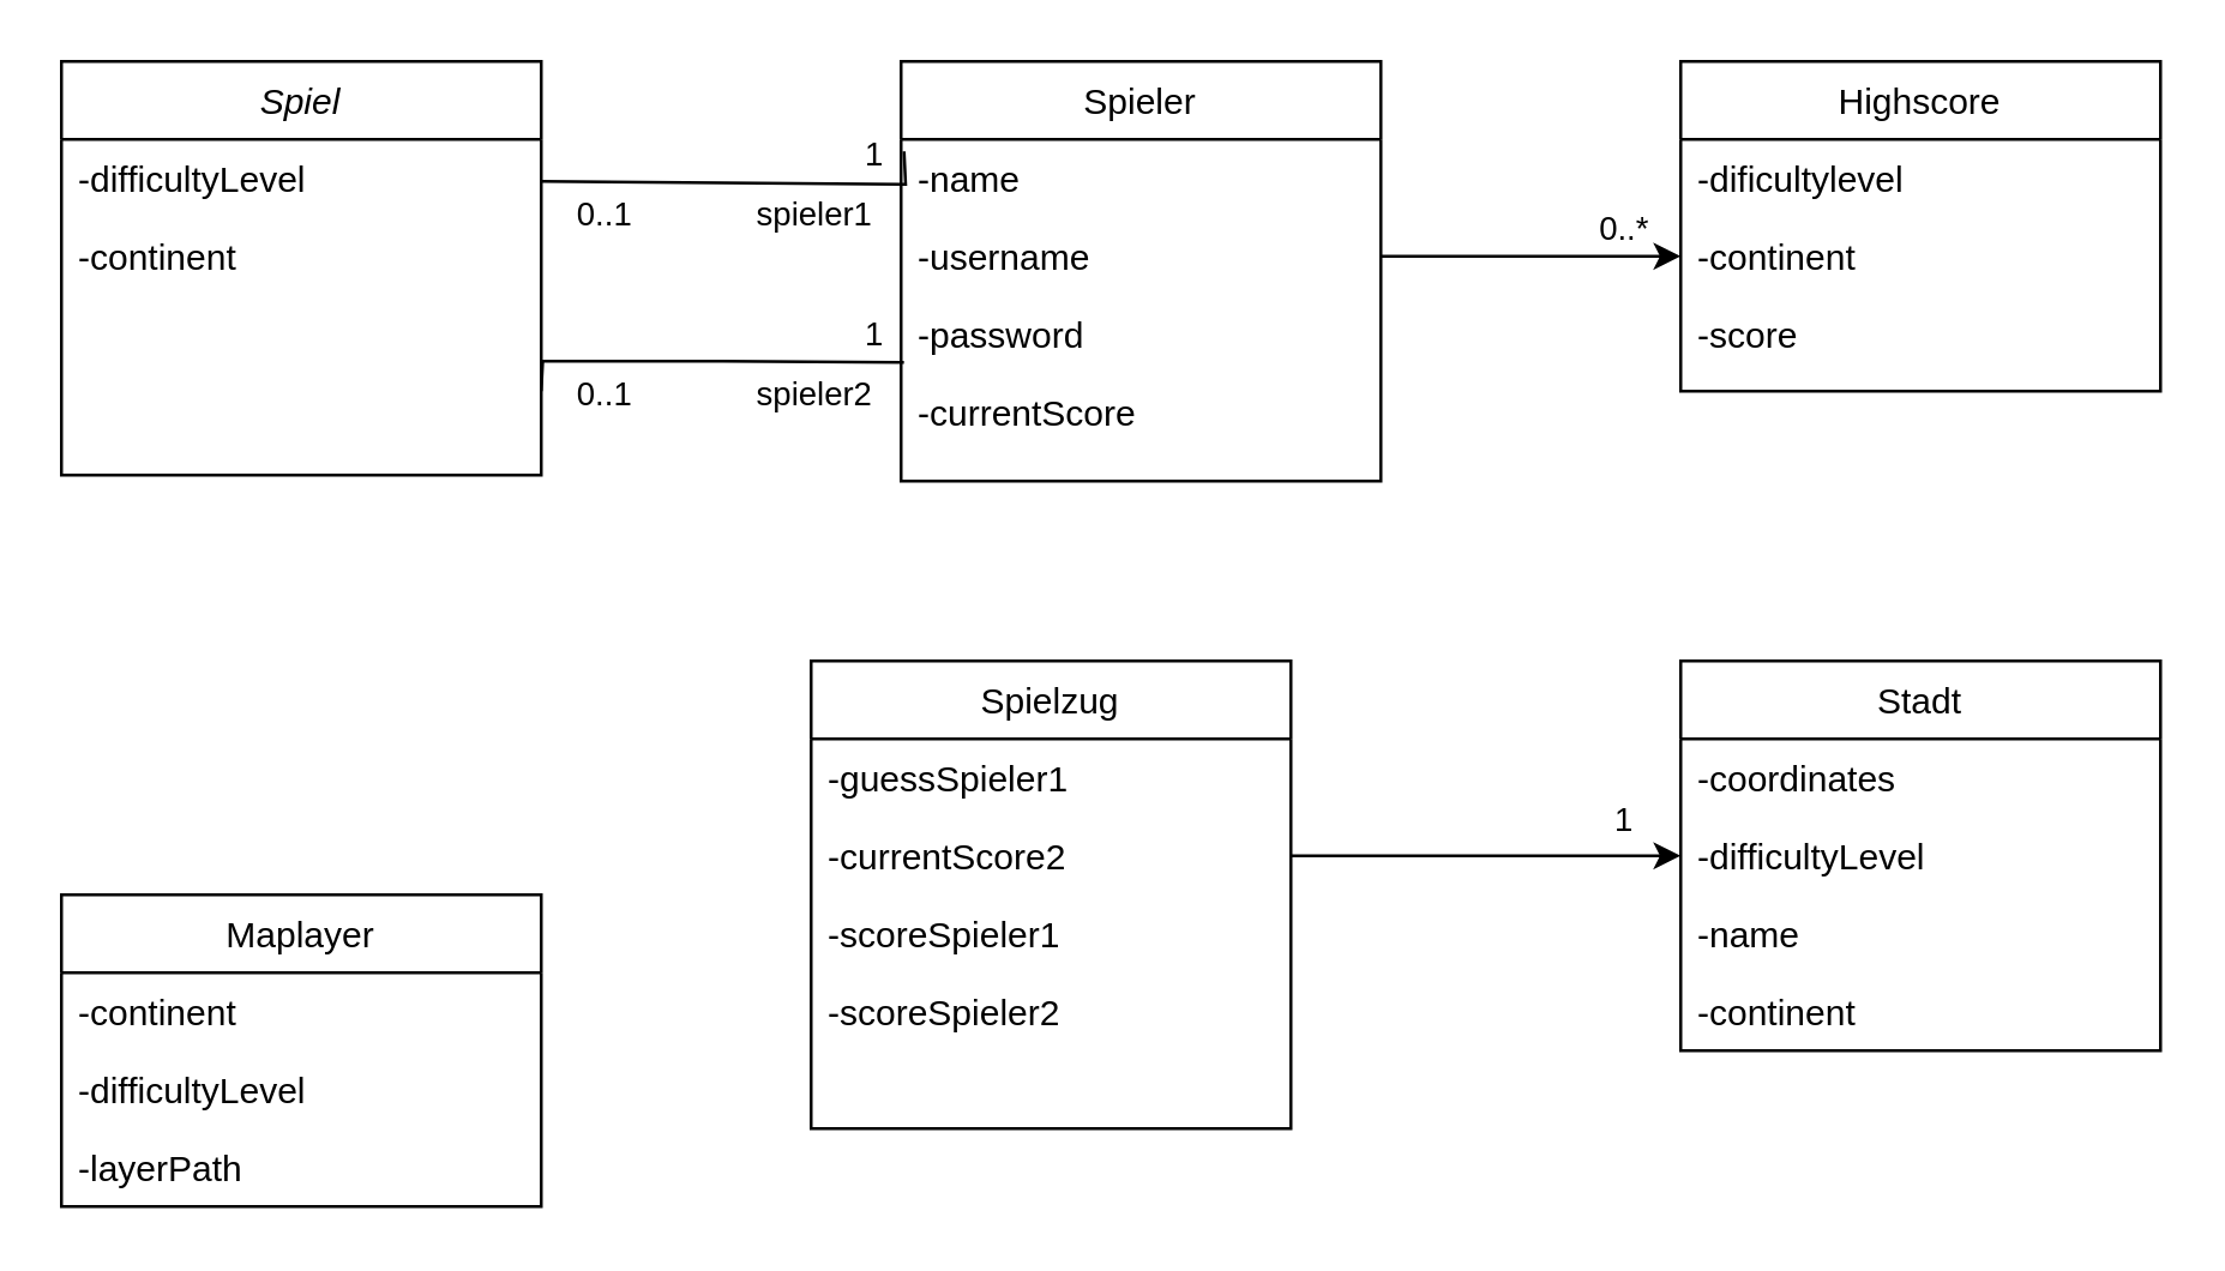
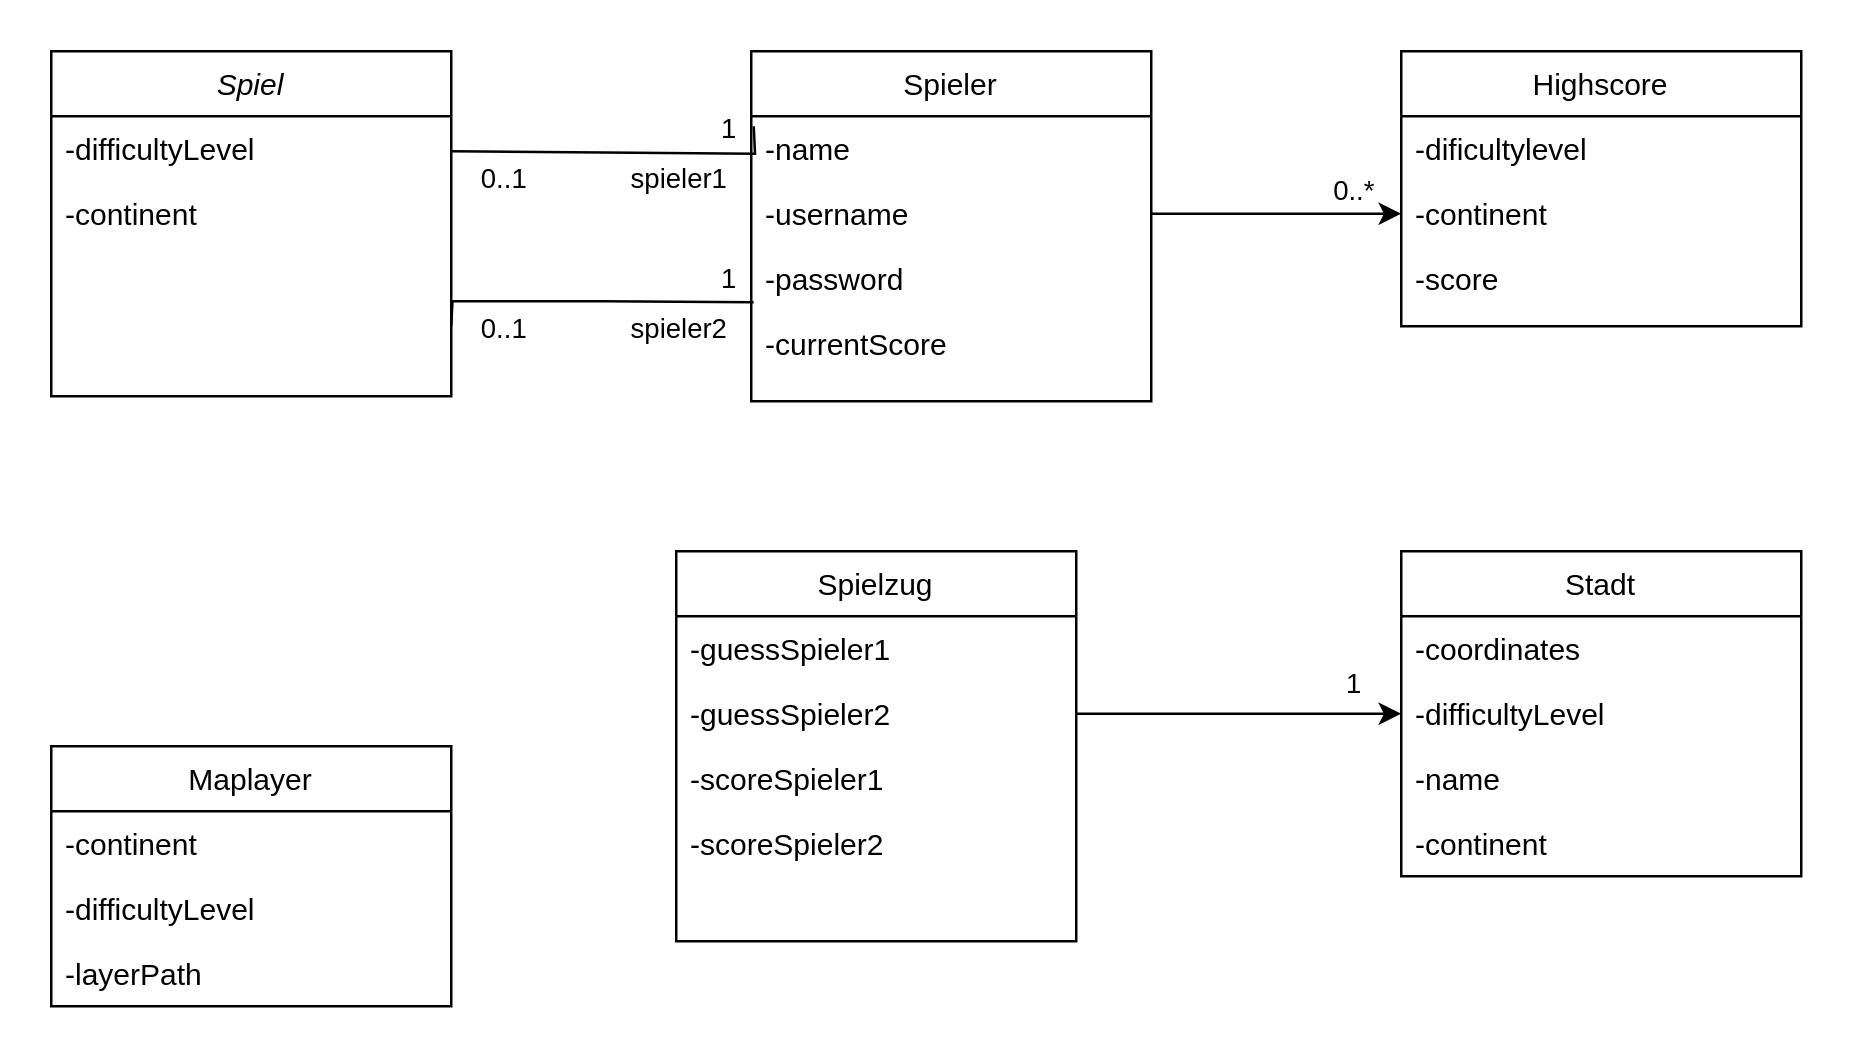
  <mxCell id="0" />
  <mxCell id="1" parent="0" />
  <mxCell id="2" value="Spiel" style="swimlane;fontStyle=2;align=center;verticalAlign=top;childLayout=stackLayout;horizontal=1;startSize=26;horizontalStack=0;resizeParent=1;resizeLast=0;collapsible=1;marginBottom=0;rounded=0;shadow=0;strokeWidth=1;" parent="1" vertex="1"><mxGeometry x="20" y="20" width="160" height="138" as="geometry"><mxRectangle x="230" y="140" width="160" height="26" as="alternateBounds" /></mxGeometry></mxCell>
  <mxCell id="3" value="-difficultyLevel" style="text;align=left;verticalAlign=top;spacingLeft=4;spacingRight=4;overflow=hidden;rotatable=0;points=[[0,0.5],[1,0.5]];portConstraint=eastwest;rounded=0;shadow=0;html=0;" parent="2" vertex="1"><mxGeometry y="26" width="160" height="26" as="geometry" /></mxCell>
  <mxCell id="4" value="-continent" style="text;align=left;verticalAlign=top;spacingLeft=4;spacingRight=4;overflow=hidden;rotatable=0;points=[[0,0.5],[1,0.5]];portConstraint=eastwest;rounded=0;shadow=0;html=0;" parent="2" vertex="1"><mxGeometry y="52" width="160" height="26" as="geometry" /></mxCell>
  <mxCell id="5" value="Spielzug" style="swimlane;fontStyle=0;align=center;verticalAlign=top;childLayout=stackLayout;horizontal=1;startSize=26;horizontalStack=0;resizeParent=1;resizeLast=0;collapsible=1;marginBottom=0;rounded=0;shadow=0;strokeWidth=1;" parent="1" vertex="1"><mxGeometry x="270" y="220" width="160" height="156" as="geometry"><mxRectangle x="130" y="380" width="160" height="26" as="alternateBounds" /></mxGeometry></mxCell>
  <mxCell id="6" value="-guessSpieler1" style="text;align=left;verticalAlign=top;spacingLeft=4;spacingRight=4;overflow=hidden;rotatable=0;points=[[0,0.5],[1,0.5]];portConstraint=eastwest;rounded=0;shadow=0;html=0;" parent="5" vertex="1"><mxGeometry y="26" width="160" height="26" as="geometry" /></mxCell>
- <mxCell id="7" value="-currentScore2" style="text;align=left;verticalAlign=top;spacingLeft=4;spacingRight=4;overflow=hidden;rotatable=0;points=[[0,0.5],[1,0.5]];portConstraint=eastwest;rounded=0;shadow=0;html=0;" parent="5" vertex="1"><mxGeometry y="52" width="160" height="26" as="geometry" /></mxCell>
+ <mxCell id="7" value="-guessSpieler2" style="text;align=left;verticalAlign=top;spacingLeft=4;spacingRight=4;overflow=hidden;rotatable=0;points=[[0,0.5],[1,0.5]];portConstraint=eastwest;rounded=0;shadow=0;html=0;" parent="5" vertex="1"><mxGeometry y="52" width="160" height="26" as="geometry" /></mxCell>
  <mxCell id="8" value="-scoreSpieler1" style="text;align=left;verticalAlign=top;spacingLeft=4;spacingRight=4;overflow=hidden;rotatable=0;points=[[0,0.5],[1,0.5]];portConstraint=eastwest;rounded=0;shadow=0;html=0;" parent="5" vertex="1"><mxGeometry y="78" width="160" height="26" as="geometry" /></mxCell>
  <mxCell id="9" value="-scoreSpieler2" style="text;align=left;verticalAlign=top;spacingLeft=4;spacingRight=4;overflow=hidden;rotatable=0;points=[[0,0.5],[1,0.5]];portConstraint=eastwest;rounded=0;shadow=0;html=0;" parent="5" vertex="1"><mxGeometry y="104" width="160" height="26" as="geometry" /></mxCell>
  <mxCell id="10" value="Stadt" style="swimlane;fontStyle=0;align=center;verticalAlign=top;childLayout=stackLayout;horizontal=1;startSize=26;horizontalStack=0;resizeParent=1;resizeLast=0;collapsible=1;marginBottom=0;rounded=0;shadow=0;strokeWidth=1;" parent="1" vertex="1"><mxGeometry x="560" y="220" width="160" height="130" as="geometry"><mxRectangle x="340" y="380" width="170" height="26" as="alternateBounds" /></mxGeometry></mxCell>
  <mxCell id="11" value="-coordinates" style="text;align=left;verticalAlign=top;spacingLeft=4;spacingRight=4;overflow=hidden;rotatable=0;points=[[0,0.5],[1,0.5]];portConstraint=eastwest;" parent="10" vertex="1"><mxGeometry y="26" width="160" height="26" as="geometry" /></mxCell>
  <mxCell id="12" value="-difficultyLevel" style="text;align=left;verticalAlign=top;spacingLeft=4;spacingRight=4;overflow=hidden;rotatable=0;points=[[0,0.5],[1,0.5]];portConstraint=eastwest;" parent="10" vertex="1"><mxGeometry y="52" width="160" height="26" as="geometry" /></mxCell>
  <mxCell id="13" value="-name" style="text;align=left;verticalAlign=top;spacingLeft=4;spacingRight=4;overflow=hidden;rotatable=0;points=[[0,0.5],[1,0.5]];portConstraint=eastwest;" vertex="1" parent="10"><mxGeometry y="78" width="160" height="26" as="geometry" /></mxCell>
  <mxCell id="14" value="-continent" style="text;align=left;verticalAlign=top;spacingLeft=4;spacingRight=4;overflow=hidden;rotatable=0;points=[[0,0.5],[1,0.5]];portConstraint=eastwest;" parent="10" vertex="1"><mxGeometry y="104" width="160" height="26" as="geometry" /></mxCell>
  <mxCell id="15" value="Spieler" style="swimlane;fontStyle=0;align=center;verticalAlign=top;childLayout=stackLayout;horizontal=1;startSize=26;horizontalStack=0;resizeParent=1;resizeLast=0;collapsible=1;marginBottom=0;rounded=0;shadow=0;strokeWidth=1;" parent="1" vertex="1"><mxGeometry x="300" y="20" width="160" height="140" as="geometry"><mxRectangle x="550" y="140" width="160" height="26" as="alternateBounds" /></mxGeometry></mxCell>
  <mxCell id="16" value="-name" style="text;align=left;verticalAlign=top;spacingLeft=4;spacingRight=4;overflow=hidden;rotatable=0;points=[[0,0.5],[1,0.5]];portConstraint=eastwest;" parent="15" vertex="1"><mxGeometry y="26" width="160" height="26" as="geometry" /></mxCell>
  <mxCell id="17" value="-username" style="text;align=left;verticalAlign=top;spacingLeft=4;spacingRight=4;overflow=hidden;rotatable=0;points=[[0,0.5],[1,0.5]];portConstraint=eastwest;rounded=0;shadow=0;html=0;" parent="15" vertex="1"><mxGeometry y="52" width="160" height="26" as="geometry" /></mxCell>
  <mxCell id="18" value="-password" style="text;align=left;verticalAlign=top;spacingLeft=4;spacingRight=4;overflow=hidden;rotatable=0;points=[[0,0.5],[1,0.5]];portConstraint=eastwest;rounded=0;shadow=0;html=0;" parent="15" vertex="1"><mxGeometry y="78" width="160" height="26" as="geometry" /></mxCell>
  <mxCell id="19" value="-currentScore" style="text;align=left;verticalAlign=top;spacingLeft=4;spacingRight=4;overflow=hidden;rotatable=0;points=[[0,0.5],[1,0.5]];portConstraint=eastwest;rounded=0;shadow=0;html=0;" parent="15" vertex="1"><mxGeometry y="104" width="160" height="26" as="geometry" /></mxCell>
  <mxCell id="20" value="Highscore" style="swimlane;fontStyle=0;align=center;verticalAlign=top;childLayout=stackLayout;horizontal=1;startSize=26;horizontalStack=0;resizeParent=1;resizeLast=0;collapsible=1;marginBottom=0;rounded=0;shadow=0;strokeWidth=1;" parent="1" vertex="1"><mxGeometry x="560" y="20" width="160" height="110" as="geometry"><mxRectangle x="550" y="140" width="160" height="26" as="alternateBounds" /></mxGeometry></mxCell>
  <mxCell id="21" value="-dificultylevel" style="text;align=left;verticalAlign=top;spacingLeft=4;spacingRight=4;overflow=hidden;rotatable=0;points=[[0,0.5],[1,0.5]];portConstraint=eastwest;rounded=0;shadow=0;html=0;" parent="20" vertex="1"><mxGeometry y="26" width="160" height="26" as="geometry" /></mxCell>
  <mxCell id="22" value="-continent" style="text;align=left;verticalAlign=top;spacingLeft=4;spacingRight=4;overflow=hidden;rotatable=0;points=[[0,0.5],[1,0.5]];portConstraint=eastwest;rounded=0;shadow=0;html=0;" parent="20" vertex="1"><mxGeometry y="52" width="160" height="26" as="geometry" /></mxCell>
  <mxCell id="23" value="-score" style="text;align=left;verticalAlign=top;spacingLeft=4;spacingRight=4;overflow=hidden;rotatable=0;points=[[0,0.5],[1,0.5]];portConstraint=eastwest;rounded=0;shadow=0;html=0;" parent="20" vertex="1"><mxGeometry y="78" width="160" height="26" as="geometry" /></mxCell>
  <mxCell id="24" value="Maplayer" style="swimlane;fontStyle=0;align=center;verticalAlign=top;childLayout=stackLayout;horizontal=1;startSize=26;horizontalStack=0;resizeParent=1;resizeLast=0;collapsible=1;marginBottom=0;rounded=0;shadow=0;strokeWidth=1;" parent="1" vertex="1"><mxGeometry x="20" y="298" width="160" height="104" as="geometry"><mxRectangle x="340" y="380" width="170" height="26" as="alternateBounds" /></mxGeometry></mxCell>
  <mxCell id="25" value="-continent" style="text;align=left;verticalAlign=top;spacingLeft=4;spacingRight=4;overflow=hidden;rotatable=0;points=[[0,0.5],[1,0.5]];portConstraint=eastwest;" parent="24" vertex="1"><mxGeometry y="26" width="160" height="26" as="geometry" /></mxCell>
  <mxCell id="26" value="-difficultyLevel" style="text;align=left;verticalAlign=top;spacingLeft=4;spacingRight=4;overflow=hidden;rotatable=0;points=[[0,0.5],[1,0.5]];portConstraint=eastwest;" parent="24" vertex="1"><mxGeometry y="52" width="160" height="26" as="geometry" /></mxCell>
  <mxCell id="27" value="-layerPath" style="text;align=left;verticalAlign=top;spacingLeft=4;spacingRight=4;overflow=hidden;rotatable=0;points=[[0,0.5],[1,0.5]];portConstraint=eastwest;" parent="24" vertex="1"><mxGeometry y="78" width="160" height="26" as="geometry" /></mxCell>
  <mxCell id="28" style="edgeStyle=orthogonalEdgeStyle;rounded=0;orthogonalLoop=1;jettySize=auto;html=1;entryX=0;entryY=0.5;entryDx=0;entryDy=0;" parent="1" source="7" target="12" edge="1"><mxGeometry relative="1" as="geometry" /></mxCell>
  <mxCell id="29" value="1" style="edgeLabel;html=1;align=center;verticalAlign=middle;resizable=0;points=[];" parent="28" vertex="1" connectable="0"><mxGeometry x="0.472" y="2" relative="1" as="geometry"><mxPoint x="14" y="-11" as="offset" /></mxGeometry></mxCell>
  <mxCell id="30" style="edgeStyle=orthogonalEdgeStyle;rounded=0;orthogonalLoop=1;jettySize=auto;html=1;entryX=0;entryY=0.5;entryDx=0;entryDy=0;" parent="1" source="17" target="22" edge="1"><mxGeometry relative="1" as="geometry" /></mxCell>
  <mxCell id="31" value="0..*" style="edgeLabel;html=1;align=center;verticalAlign=middle;resizable=0;points=[];" parent="30" vertex="1" connectable="0"><mxGeometry x="0.531" y="2" relative="1" as="geometry"><mxPoint x="3" y="-8" as="offset" /></mxGeometry></mxCell>
  <mxCell id="32" value="" style="endArrow=none;html=1;edgeStyle=orthogonalEdgeStyle;rounded=0;entryX=0.006;entryY=0.862;entryDx=0;entryDy=0;entryPerimeter=0;" parent="1" target="18" edge="1"><mxGeometry relative="1" as="geometry"><mxPoint x="180" y="130" as="sourcePoint" /><mxPoint x="290" y="100" as="targetPoint" /></mxGeometry></mxCell>
  <mxCell id="33" value="1" style="edgeLabel;html=1;align=center;verticalAlign=middle;resizable=0;points=[];" parent="32" vertex="1" connectable="0"><mxGeometry x="-0.967" y="2" relative="1" as="geometry"><mxPoint x="112" y="-17" as="offset" /></mxGeometry></mxCell>
  <mxCell id="34" value="0..1" style="edgeLabel;html=1;align=center;verticalAlign=middle;resizable=0;points=[];" vertex="1" connectable="0" parent="32"><mxGeometry x="0.57" y="2" relative="1" as="geometry"><mxPoint x="-73" y="12" as="offset" /></mxGeometry></mxCell>
  <mxCell id="35" value="0..1" style="edgeLabel;html=1;align=center;verticalAlign=middle;resizable=0;points=[];" vertex="1" connectable="0" parent="32"><mxGeometry x="0.57" y="2" relative="1" as="geometry"><mxPoint x="-73" y="-48" as="offset" /></mxGeometry></mxCell>
  <mxCell id="36" value="" style="endArrow=none;html=1;edgeStyle=orthogonalEdgeStyle;rounded=0;entryX=0.006;entryY=0.862;entryDx=0;entryDy=0;entryPerimeter=0;" edge="1" parent="1"><mxGeometry relative="1" as="geometry"><mxPoint x="180" y="60" as="sourcePoint" /><mxPoint x="301" y="50" as="targetPoint" /></mxGeometry></mxCell>
  <mxCell id="37" value="1" style="edgeLabel;html=1;align=center;verticalAlign=middle;resizable=0;points=[];" vertex="1" connectable="0" parent="36"><mxGeometry x="-0.967" y="2" relative="1" as="geometry"><mxPoint x="108" y="-8" as="offset" /></mxGeometry></mxCell>
  <mxCell id="38" value="spieler1" style="edgeLabel;html=1;align=center;verticalAlign=middle;resizable=0;points=[];" vertex="1" connectable="0" parent="36"><mxGeometry x="0.553" y="2" relative="1" as="geometry"><mxPoint x="-12" y="11" as="offset" /></mxGeometry></mxCell>
  <mxCell id="39" value="spieler2" style="edgeLabel;html=1;align=center;verticalAlign=middle;resizable=0;points=[];" vertex="1" connectable="0" parent="36"><mxGeometry x="0.553" y="2" relative="1" as="geometry"><mxPoint x="-12" y="71" as="offset" /></mxGeometry></mxCell>
